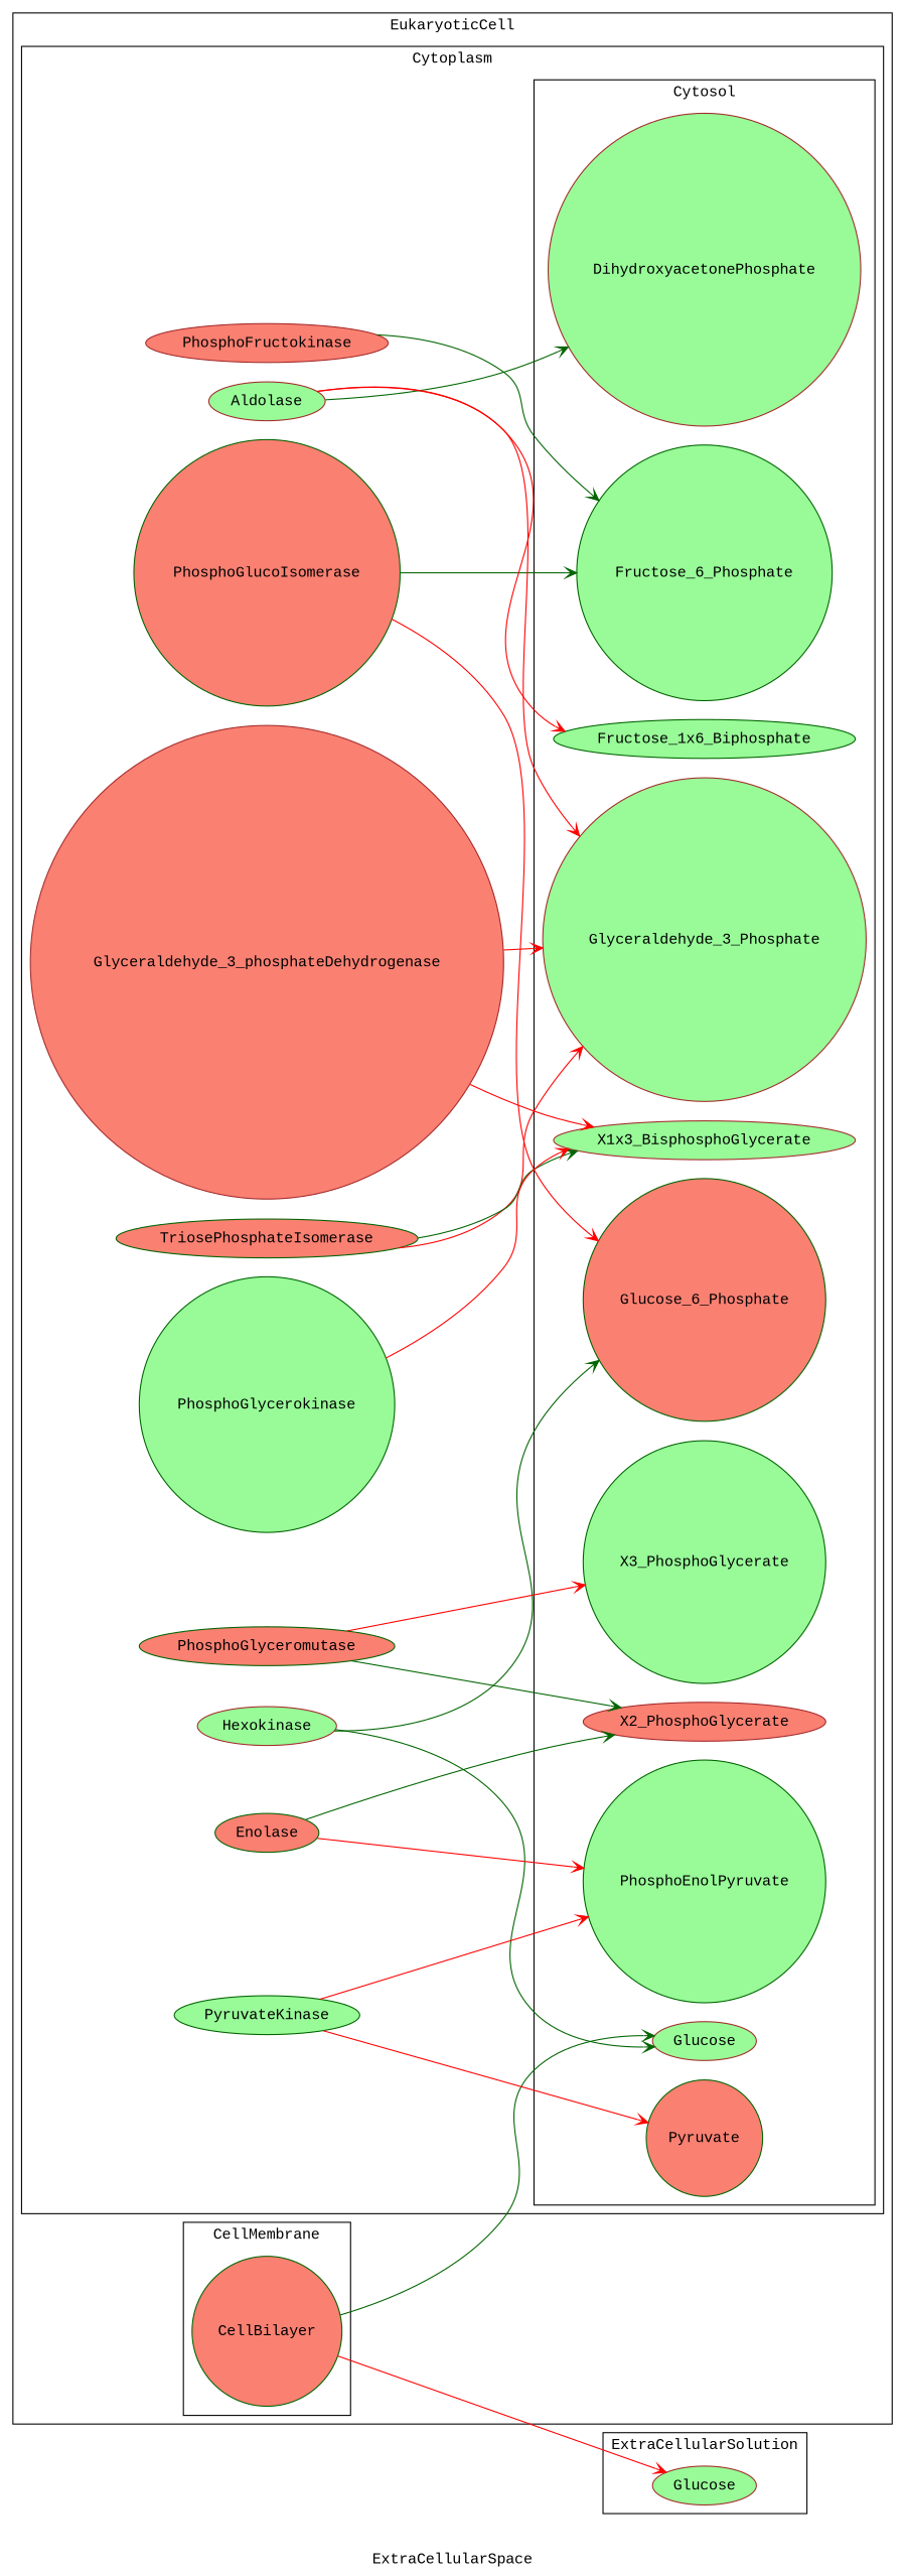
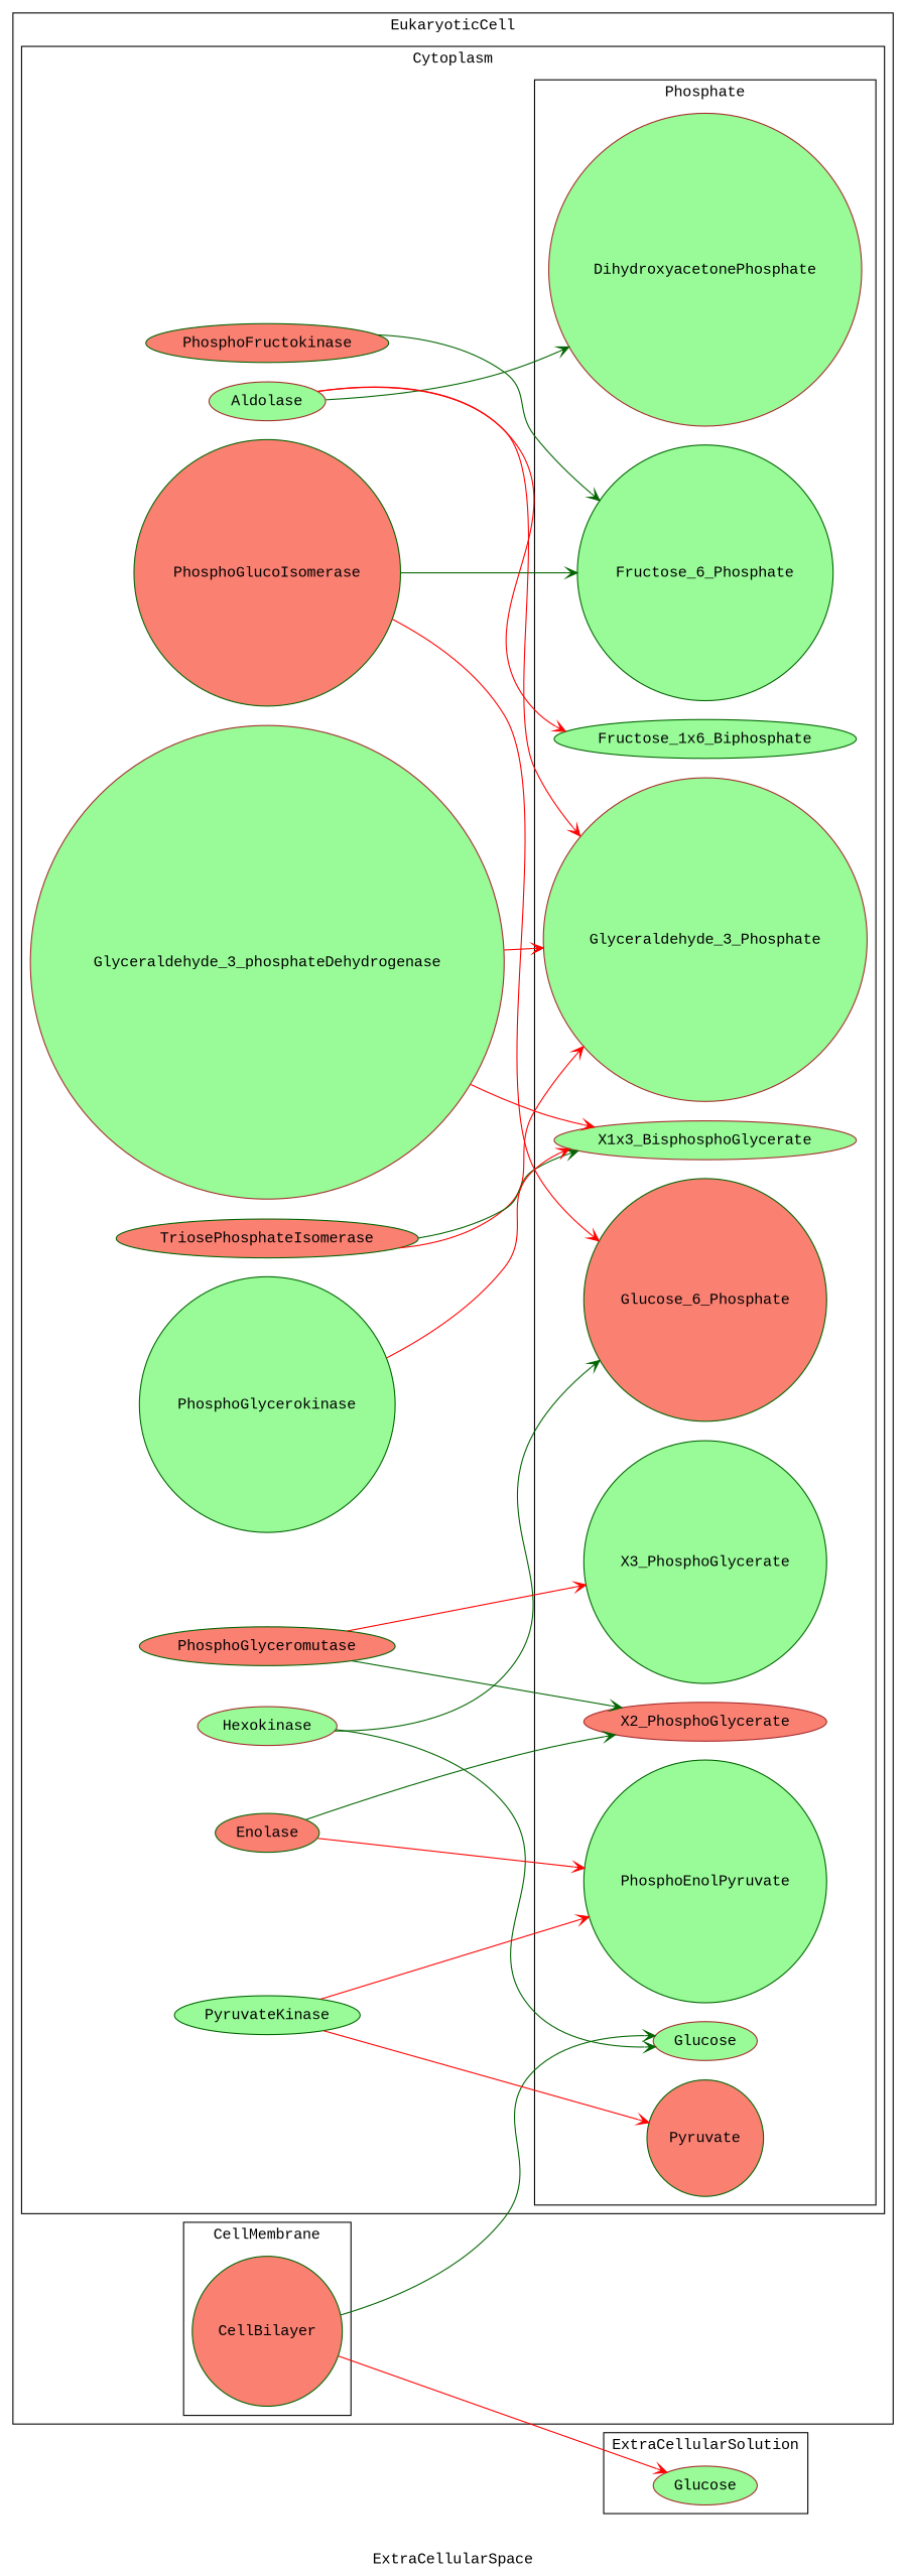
  digraph {
    compound=true
    fontname="Courier New"
    label=ExtraCellularSpace
    rankdir=LR
    node [color=darkgreen fillcolor=palegreen fontname="Courier New" shape=ellipse style=filled]
    edge [arrowhead=vee color=red]
    n1 [color=brown label=Glucose]
    n2 [fillcolor=salmon label=CellBilayer shape=circle]
    n3 [color=brown label=Glucose]
    n4 [fillcolor=salmon label=Glucose_6_Phosphate shape=circle]
    n5 [label=Fructose_6_Phosphate shape=circle]
    n6 [label=Fructose_1x6_Biphosphate]
    n7 [color=brown label=DihydroxyacetonePhosphate shape=circle]
    n8 [color=brown label=Glyceraldehyde_3_Phosphate shape=circle]
    n9 [color=brown label=X1x3_BisphosphoGlycerate]
    n10 [label=X3_PhosphoGlycerate shape=circle]
    n11 [color=brown fillcolor=salmon label=X2_PhosphoGlycerate]
    n12 [label=PhosphoEnolPyruvate shape=circle]
    n13 [fillcolor=salmon label=Pyruvate shape=circle]
    n14 [color=brown label=Hexokinase]
    n15 [fillcolor=salmon label=PhosphoGlucoIsomerase shape=circle]
-   n16 [color=brown fillcolor=salmon label=PhosphoFructokinase]
+   n16 [fillcolor=salmon label=PhosphoFructokinase]
    n17 [color=brown label=Aldolase]
    n18 [fillcolor=salmon label=TriosePhosphateIsomerase]
-   n19 [color=brown fillcolor=salmon label=Glyceraldehyde_3_phosphateDehydrogenase shape=circle]
+   n19 [color=brown label=Glyceraldehyde_3_phosphateDehydrogenase shape=circle]
    n20 [label=PhosphoGlycerokinase shape=circle]
    n21 [fillcolor=salmon label=PhosphoGlyceromutase]
    n22 [fillcolor=salmon label=Enolase]
    n23 [label=PyruvateKinase]
    subgraph cluster_1 {
      label=ExtraCellularSolution
      n1
    }
    subgraph cluster_2 {
      label=EukaryoticCell
      subgraph cluster_3 {
        label=CellMembrane
        n2
      }
      subgraph cluster_4 {
        label=Cytoplasm
        n14
        n15
        n16
        n17
        n18
        n19
        n20
        n21
        n22
        n23
        subgraph cluster_5 {
-         label=Cytosol
+         label=Phosphate
          n3
          n4
          n5
          n6
          n7
          n8
          n9
          n10
          n11
          n12
          n13
        }
      }
    }
    n2 -> n1
    n2 -> n3 [color=darkgreen]
    n14 -> n3 [color=darkgreen]
    n14 -> n4 [color=darkgreen]
    n15 -> n4
    n15 -> n5 [color=darkgreen]
    n16 -> n5 [color=darkgreen]
    n17 -> n6
    n17 -> n7 [color=darkgreen]
    n17 -> n8
    n18 -> n8
    n18 -> n9 [color=darkgreen]
    n19 -> n8
    n19 -> n9
    n20 -> n9
    n21 -> n10
    n21 -> n11 [color=darkgreen]
    n22 -> n11 [color=darkgreen]
    n22 -> n12
    n23 -> n12
    n23 -> n13
  }
